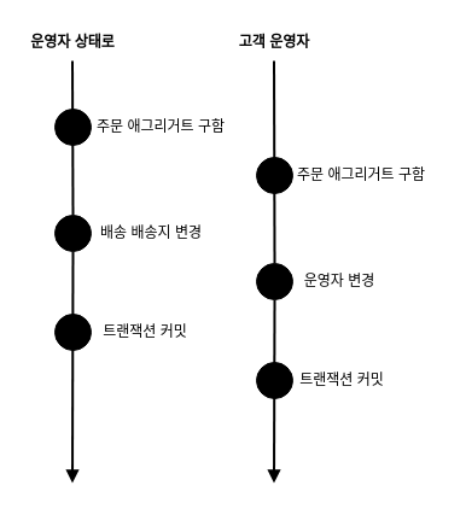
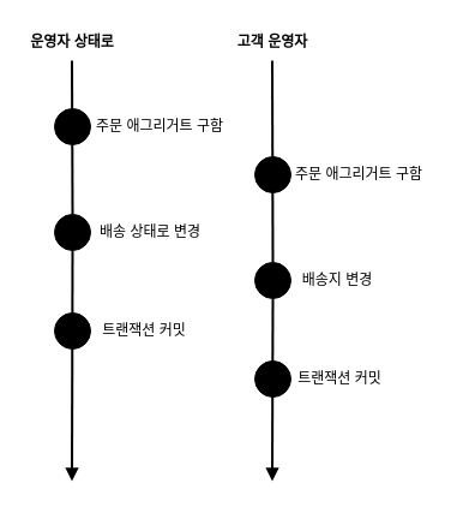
  <mxCell id="0" />
  <mxCell id="1" parent="0" />
  <mxCell id="2" value="" style="endArrow=block;html=1;rounded=0;strokeWidth=2;endFill=1;" edge="1" parent="1" source="5"><mxGeometry width="50" height="50" relative="1" as="geometry"><mxPoint x="59.5" y="50" as="sourcePoint" /><mxPoint x="59.5" y="400" as="targetPoint" /></mxGeometry></mxCell>
  <mxCell id="3" value="" style="ellipse;whiteSpace=wrap;html=1;aspect=fixed;fillStyle=auto;fillColor=#000000;" vertex="1" parent="1"><mxGeometry x="45" y="90" width="30" height="30" as="geometry" /></mxCell>
  <mxCell id="4" value="" style="endArrow=none;html=1;rounded=0;strokeWidth=2;endFill=0;" edge="1" parent="1" target="5"><mxGeometry width="50" height="50" relative="1" as="geometry"><mxPoint x="59.5" y="50" as="sourcePoint" /><mxPoint x="59.5" y="400" as="targetPoint" /></mxGeometry></mxCell>
  <mxCell id="5" value="" style="ellipse;whiteSpace=wrap;html=1;aspect=fixed;fillStyle=auto;fillColor=#000000;" vertex="1" parent="1"><mxGeometry x="45" y="178" width="30" height="30" as="geometry" /></mxCell>
  <mxCell id="6" value="" style="ellipse;whiteSpace=wrap;html=1;aspect=fixed;fillStyle=auto;fillColor=#000000;" vertex="1" parent="1"><mxGeometry x="45" y="260" width="30" height="30" as="geometry" /></mxCell>
  <mxCell id="7" value="" style="endArrow=block;html=1;rounded=0;strokeWidth=2;endFill=1;" edge="1" parent="1" source="10"><mxGeometry width="50" height="50" relative="1" as="geometry"><mxPoint x="226.5" y="50" as="sourcePoint" /><mxPoint x="226.5" y="400" as="targetPoint" /></mxGeometry></mxCell>
  <mxCell id="8" value="" style="ellipse;whiteSpace=wrap;html=1;aspect=fixed;fillStyle=auto;fillColor=#000000;" vertex="1" parent="1"><mxGeometry x="212" y="130" width="30" height="30" as="geometry" /></mxCell>
  <mxCell id="9" value="" style="endArrow=none;html=1;rounded=0;strokeWidth=2;endFill=0;" edge="1" parent="1" target="10"><mxGeometry width="50" height="50" relative="1" as="geometry"><mxPoint x="226.5" y="50" as="sourcePoint" /><mxPoint x="226.5" y="400" as="targetPoint" /></mxGeometry></mxCell>
  <mxCell id="10" value="" style="ellipse;whiteSpace=wrap;html=1;aspect=fixed;fillStyle=auto;fillColor=#000000;" vertex="1" parent="1"><mxGeometry x="212" y="218" width="30" height="30" as="geometry" /></mxCell>
  <mxCell id="11" value="" style="ellipse;whiteSpace=wrap;html=1;aspect=fixed;fillStyle=auto;fillColor=#000000;" vertex="1" parent="1"><mxGeometry x="212" y="300" width="30" height="30" as="geometry" /></mxCell>
  <mxCell id="12" value="주문 애그리거트 구함" style="text;html=1;align=center;verticalAlign=middle;whiteSpace=wrap;rounded=0;" vertex="1" parent="1"><mxGeometry x="68" y="95" width="130" height="20" as="geometry" /></mxCell>
  <mxCell id="13" value="주문 애그리거트 구함" style="text;html=1;align=center;verticalAlign=middle;whiteSpace=wrap;rounded=0;" vertex="1" parent="1"><mxGeometry x="234" y="135" width="130" height="20" as="geometry" /></mxCell>
- <mxCell id="14" value="배송 배송지 변경" style="text;html=1;align=center;verticalAlign=middle;whiteSpace=wrap;rounded=0;" vertex="1" parent="1"><mxGeometry x="60" y="183" width="130" height="20" as="geometry" /></mxCell>
+ <mxCell id="14" value="배송 상태로 변경" style="text;html=1;align=center;verticalAlign=middle;whiteSpace=wrap;rounded=0;" vertex="1" parent="1"><mxGeometry x="60" y="183" width="130" height="20" as="geometry" /></mxCell>
  <mxCell id="15" value="트랜잭션 커밋" style="text;html=1;align=center;verticalAlign=middle;whiteSpace=wrap;rounded=0;" vertex="1" parent="1"><mxGeometry x="55" y="265" width="130" height="20" as="geometry" /></mxCell>
- <mxCell id="16" value="운영자 변경" style="text;html=1;align=center;verticalAlign=middle;whiteSpace=wrap;rounded=0;" vertex="1" parent="1"><mxGeometry x="216" y="223" width="130" height="20" as="geometry" /></mxCell>
+ <mxCell id="16" value="배송지 변경" style="text;html=1;align=center;verticalAlign=middle;whiteSpace=wrap;rounded=0;" vertex="1" parent="1"><mxGeometry x="216" y="223" width="130" height="20" as="geometry" /></mxCell>
  <mxCell id="17" value="트랜잭션 커밋" style="text;html=1;align=center;verticalAlign=middle;whiteSpace=wrap;rounded=0;" vertex="1" parent="1"><mxGeometry x="218" y="305" width="130" height="20" as="geometry" /></mxCell>
  <mxCell id="18" value="운영자 상태로" style="text;html=1;align=center;verticalAlign=middle;whiteSpace=wrap;rounded=0;fontStyle=1" vertex="1" parent="1"><mxGeometry x="20" y="20" width="80" height="30" as="geometry" /></mxCell>
  <mxCell id="19" value="고객 운영자" style="text;html=1;align=center;verticalAlign=middle;whiteSpace=wrap;rounded=0;fontStyle=1" vertex="1" parent="1"><mxGeometry x="187" y="20" width="80" height="30" as="geometry" /></mxCell>
